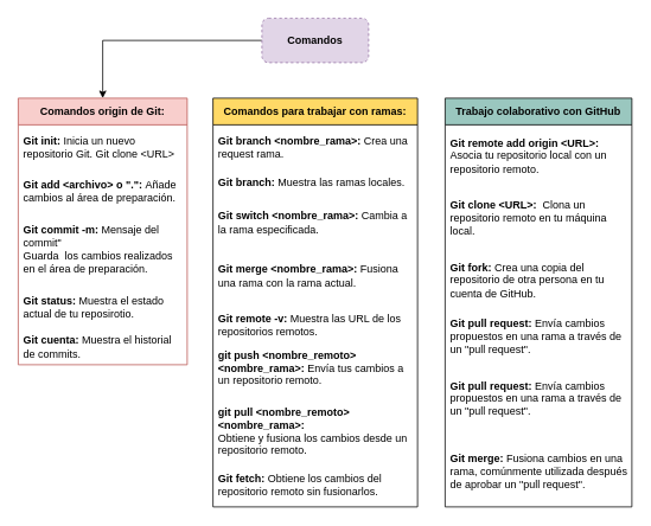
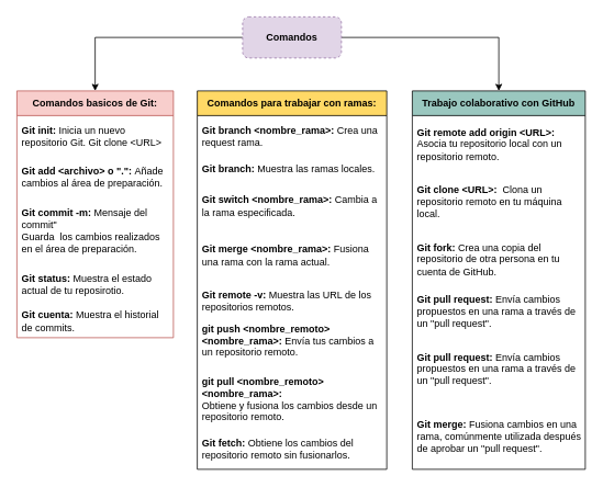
  <mxCell id="0" />
  <mxCell id="1" parent="0" />
+ <mxCell id="2" style="edgeStyle=orthogonalEdgeStyle;rounded=0;orthogonalLoop=1;jettySize=auto;html=1;" edge="1" parent="1" source="4" target="20"><mxGeometry relative="1" as="geometry" /></mxCell>
  <mxCell id="3" style="edgeStyle=orthogonalEdgeStyle;rounded=0;orthogonalLoop=1;jettySize=auto;html=1;entryX=0.5;entryY=0;entryDx=0;entryDy=0;" edge="1" parent="1" source="4" target="5"><mxGeometry relative="1" as="geometry" /></mxCell>
  <mxCell id="4" value="&lt;b&gt;Comandos&lt;/b&gt;" style="rounded=1;whiteSpace=wrap;html=1;fillColor=#e1d5e7;strokeColor=#9673a6;dashed=1;" vertex="1" parent="1"><mxGeometry x="294" y="20" width="120" height="50" as="geometry" /></mxCell>
- <mxCell id="5" value="&lt;b&gt;Comandos origin de Git:&lt;/b&gt;" style="swimlane;fontStyle=0;childLayout=stackLayout;horizontal=1;startSize=30;horizontalStack=0;resizeParent=1;resizeParentMax=0;resizeLast=0;collapsible=1;marginBottom=0;whiteSpace=wrap;html=1;fillColor=#f8cecc;strokeColor=#b85450;" vertex="1" parent="1"><mxGeometry x="20" y="110" width="190" height="300" as="geometry" /></mxCell>
+ <mxCell id="5" value="&lt;b&gt;Comandos basicos de Git:&lt;/b&gt;" style="swimlane;fontStyle=0;childLayout=stackLayout;horizontal=1;startSize=30;horizontalStack=0;resizeParent=1;resizeParentMax=0;resizeLast=0;collapsible=1;marginBottom=0;whiteSpace=wrap;html=1;fillColor=#f8cecc;strokeColor=#b85450;" vertex="1" parent="1"><mxGeometry x="20" y="110" width="190" height="300" as="geometry" /></mxCell>
  <mxCell id="6" value="&lt;b&gt;Git init: &lt;/b&gt;Inicia un nuevo repositorio Git. Git clone &amp;lt;URL&amp;gt;" style="text;strokeColor=none;fillColor=none;align=left;verticalAlign=middle;spacingLeft=4;spacingRight=4;overflow=hidden;points=[[0,0.5],[1,0.5]];portConstraint=eastwest;rotatable=0;whiteSpace=wrap;html=1;" vertex="1" parent="5"><mxGeometry y="30" width="190" height="50" as="geometry" /></mxCell>
  <mxCell id="7" value="&lt;b&gt;Git add &amp;lt;archivo&amp;gt; o &quot;.&quot;: &lt;/b&gt;Añade cambios al área de preparación." style="text;strokeColor=none;fillColor=none;align=left;verticalAlign=middle;spacingLeft=4;spacingRight=4;overflow=hidden;points=[[0,0.5],[1,0.5]];portConstraint=eastwest;rotatable=0;whiteSpace=wrap;html=1;" vertex="1" parent="5"><mxGeometry y="80" width="190" height="50" as="geometry" /></mxCell>
  <mxCell id="8" value="&lt;b&gt;Git commit -m: &lt;/b&gt;Mensaje del commit&quot;&lt;br&gt;Guarda&amp;nbsp; los cambios realizados en el área de preparación." style="text;strokeColor=none;fillColor=none;align=left;verticalAlign=middle;spacingLeft=4;spacingRight=4;overflow=hidden;points=[[0,0.5],[1,0.5]];portConstraint=eastwest;rotatable=0;whiteSpace=wrap;html=1;" vertex="1" parent="5"><mxGeometry y="130" width="190" height="80" as="geometry" /></mxCell>
  <mxCell id="9" value="&lt;b&gt;Git status: &lt;/b&gt;Muestra el estado actual de tu reposirotio." style="text;strokeColor=none;fillColor=none;align=left;verticalAlign=middle;spacingLeft=4;spacingRight=4;overflow=hidden;points=[[0,0.5],[1,0.5]];portConstraint=eastwest;rotatable=0;whiteSpace=wrap;html=1;" vertex="1" parent="5"><mxGeometry y="210" width="190" height="50" as="geometry" /></mxCell>
  <mxCell id="10" value="&lt;b&gt;Git cuenta: &lt;/b&gt;Muestra el historial de commits." style="text;strokeColor=none;fillColor=none;align=left;verticalAlign=middle;spacingLeft=4;spacingRight=4;overflow=hidden;points=[[0,0.5],[1,0.5]];portConstraint=eastwest;rotatable=0;whiteSpace=wrap;html=1;" vertex="1" parent="5"><mxGeometry y="260" width="190" height="40" as="geometry" /></mxCell>
  <mxCell id="11" value="&lt;b&gt;Comandos para trabajar con ramas:&lt;/b&gt;" style="swimlane;fontStyle=0;childLayout=stackLayout;horizontal=1;startSize=30;horizontalStack=0;resizeParent=1;resizeParentMax=0;resizeLast=0;collapsible=1;marginBottom=0;whiteSpace=wrap;html=1;fillColor=#FFD966;" vertex="1" parent="1"><mxGeometry x="239" y="110" width="230" height="460" as="geometry" /></mxCell>
  <mxCell id="12" value="&lt;div&gt;&lt;b&gt;Git branch &amp;lt;nombre_rama&amp;gt;:&lt;/b&gt;&amp;nbsp;&lt;span style=&quot;background-color: initial;&quot;&gt;Crea una request rama.&lt;/span&gt;&lt;/div&gt;" style="text;strokeColor=none;fillColor=none;align=left;verticalAlign=middle;spacingLeft=4;spacingRight=4;overflow=hidden;points=[[0,0.5],[1,0.5]];portConstraint=eastwest;rotatable=0;whiteSpace=wrap;html=1;" vertex="1" parent="11"><mxGeometry y="30" width="230" height="50" as="geometry" /></mxCell>
  <mxCell id="13" value="&lt;b&gt;Git branch: &lt;/b&gt;Muestra las ramas locales." style="text;strokeColor=none;fillColor=none;align=left;verticalAlign=middle;spacingLeft=4;spacingRight=4;overflow=hidden;points=[[0,0.5],[1,0.5]];portConstraint=eastwest;rotatable=0;whiteSpace=wrap;html=1;" vertex="1" parent="11"><mxGeometry y="80" width="230" height="30" as="geometry" /></mxCell>
  <mxCell id="14" value="&lt;b&gt;Git switch &amp;lt;nombre_rama&amp;gt;: &lt;/b&gt;Cambia a la rama especificada.&lt;b&gt;&amp;nbsp;&lt;/b&gt;" style="text;strokeColor=none;fillColor=none;align=left;verticalAlign=middle;spacingLeft=4;spacingRight=4;overflow=hidden;points=[[0,0.5],[1,0.5]];portConstraint=eastwest;rotatable=0;whiteSpace=wrap;html=1;" vertex="1" parent="11"><mxGeometry y="110" width="230" height="60" as="geometry" /></mxCell>
  <mxCell id="15" value="&lt;b&gt;Git merge &amp;lt;nombre_rama&amp;gt;: &lt;/b&gt;Fusiona una rama con la rama actual." style="text;strokeColor=none;fillColor=none;align=left;verticalAlign=middle;spacingLeft=4;spacingRight=4;overflow=hidden;points=[[0,0.5],[1,0.5]];portConstraint=eastwest;rotatable=0;whiteSpace=wrap;html=1;" vertex="1" parent="11"><mxGeometry y="170" width="230" height="60" as="geometry" /></mxCell>
  <mxCell id="16" value="&lt;b&gt;Git remote -v:&amp;nbsp;&lt;/b&gt;Muestra las URL de los repositorios remotos." style="text;strokeColor=none;fillColor=none;align=left;verticalAlign=middle;spacingLeft=4;spacingRight=4;overflow=hidden;points=[[0,0.5],[1,0.5]];portConstraint=eastwest;rotatable=0;whiteSpace=wrap;html=1;" vertex="1" parent="11"><mxGeometry y="230" width="230" height="50" as="geometry" /></mxCell>
  <mxCell id="17" value="&lt;div&gt;&lt;b&gt;git push &amp;lt;nombre_remoto&amp;gt; &amp;lt;nombre_rama&amp;gt;:&amp;nbsp;&lt;/b&gt;&lt;span style=&quot;background-color: initial;&quot;&gt;Envía tus cambios a un repositorio remoto.&lt;/span&gt;&lt;/div&gt;&lt;div&gt;&lt;br&gt;&lt;/div&gt;" style="text;strokeColor=none;fillColor=none;align=left;verticalAlign=middle;spacingLeft=4;spacingRight=4;overflow=hidden;points=[[0,0.5],[1,0.5]];portConstraint=eastwest;rotatable=0;whiteSpace=wrap;html=1;" vertex="1" parent="11"><mxGeometry y="280" width="230" height="60" as="geometry" /></mxCell>
  <mxCell id="18" value="&lt;div&gt;&lt;b&gt;git pull &amp;lt;nombre_remoto&amp;gt; &amp;lt;nombre_rama&amp;gt;:&lt;/b&gt;&lt;/div&gt;&lt;div&gt;Obtiene y fusiona los cambios desde un repositorio remoto.&lt;/div&gt;" style="text;strokeColor=none;fillColor=none;align=left;verticalAlign=middle;spacingLeft=4;spacingRight=4;overflow=hidden;points=[[0,0.5],[1,0.5]];portConstraint=eastwest;rotatable=0;whiteSpace=wrap;html=1;" vertex="1" parent="11"><mxGeometry y="340" width="230" height="70" as="geometry" /></mxCell>
  <mxCell id="19" value="&lt;div&gt;&lt;div&gt;&lt;b&gt;Git fetch:&amp;nbsp;&lt;/b&gt;&lt;span style=&quot;background-color: initial;&quot;&gt;Obtiene los cambios del repositorio remoto sin fusionarlos.&lt;/span&gt;&lt;/div&gt;&lt;/div&gt;" style="text;strokeColor=none;fillColor=none;align=left;verticalAlign=middle;spacingLeft=4;spacingRight=4;overflow=hidden;points=[[0,0.5],[1,0.5]];portConstraint=eastwest;rotatable=0;whiteSpace=wrap;html=1;" vertex="1" parent="11"><mxGeometry y="410" width="230" height="50" as="geometry" /></mxCell>
  <mxCell id="20" value="&lt;b&gt;Trabajo colaborativo con GitHub&lt;/b&gt;" style="swimlane;fontStyle=0;childLayout=stackLayout;horizontal=1;startSize=30;horizontalStack=0;resizeParent=1;resizeParentMax=0;resizeLast=0;collapsible=1;marginBottom=0;whiteSpace=wrap;html=1;fillColor=#9AC7BF;" vertex="1" parent="1"><mxGeometry x="500" y="110" width="210" height="460" as="geometry" /></mxCell>
  <mxCell id="21" value="&lt;b&gt;Git remote add origin &amp;lt;URL&amp;gt;: &lt;/b&gt;Asocia tu repositorio local con un repositorio remoto." style="text;strokeColor=none;fillColor=none;align=left;verticalAlign=middle;spacingLeft=4;spacingRight=4;overflow=hidden;points=[[0,0.5],[1,0.5]];portConstraint=eastwest;rotatable=0;whiteSpace=wrap;html=1;" vertex="1" parent="20"><mxGeometry y="30" width="210" height="70" as="geometry" /></mxCell>
  <mxCell id="22" value="&lt;b&gt;Git clone &amp;lt;URL&amp;gt;:&amp;nbsp;&lt;/b&gt;&amp;nbsp;Clona un repositorio remoto en tu máquina local." style="text;strokeColor=none;fillColor=none;align=left;verticalAlign=middle;spacingLeft=4;spacingRight=4;overflow=hidden;points=[[0,0.5],[1,0.5]];portConstraint=eastwest;rotatable=0;whiteSpace=wrap;html=1;" vertex="1" parent="20"><mxGeometry y="100" width="210" height="70" as="geometry" /></mxCell>
  <mxCell id="23" value="&lt;div&gt;&lt;b&gt;Git fork:&amp;nbsp;&lt;/b&gt;&lt;span style=&quot;background-color: initial;&quot;&gt;Crea una copia del repositorio de otra persona en tu cuenta de GitHub.&lt;/span&gt;&lt;/div&gt;" style="text;strokeColor=none;fillColor=none;align=left;verticalAlign=middle;spacingLeft=4;spacingRight=4;overflow=hidden;points=[[0,0.5],[1,0.5]];portConstraint=eastwest;rotatable=0;whiteSpace=wrap;html=1;" vertex="1" parent="20"><mxGeometry y="170" width="210" height="70" as="geometry" /></mxCell>
  <mxCell id="24" value="&lt;div&gt;&lt;b&gt;Git pull request:&amp;nbsp;&lt;/b&gt;&lt;span style=&quot;background-color: initial;&quot;&gt;Envía cambios propuestos en una rama a través de un &quot;pull request&quot;.&lt;/span&gt;&lt;/div&gt;&lt;div&gt;&lt;br&gt;&lt;/div&gt;" style="text;strokeColor=none;fillColor=none;align=left;verticalAlign=middle;spacingLeft=4;spacingRight=4;overflow=hidden;points=[[0,0.5],[1,0.5]];portConstraint=eastwest;rotatable=0;whiteSpace=wrap;html=1;" vertex="1" parent="20"><mxGeometry y="240" width="210" height="70" as="geometry" /></mxCell>
  <mxCell id="25" value="&lt;div&gt;&lt;b&gt;Git pull request:&amp;nbsp;&lt;/b&gt;&lt;span style=&quot;background-color: initial;&quot;&gt;Envía cambios propuestos en una rama a través de un &quot;pull request&quot;.&lt;/span&gt;&lt;/div&gt;&lt;div&gt;&lt;br&gt;&lt;/div&gt;" style="text;strokeColor=none;fillColor=none;align=left;verticalAlign=middle;spacingLeft=4;spacingRight=4;overflow=hidden;points=[[0,0.5],[1,0.5]];portConstraint=eastwest;rotatable=0;whiteSpace=wrap;html=1;" vertex="1" parent="20"><mxGeometry y="310" width="210" height="70" as="geometry" /></mxCell>
  <mxCell id="26" value="&lt;div&gt;&lt;b&gt;Git merge:&lt;/b&gt;&amp;nbsp;&lt;span style=&quot;background-color: initial;&quot;&gt;Fusiona cambios en una rama, comúnmente utilizada después de aprobar un &quot;pull request&quot;.&lt;/span&gt;&lt;/div&gt;" style="text;strokeColor=none;fillColor=none;align=left;verticalAlign=middle;spacingLeft=4;spacingRight=4;overflow=hidden;points=[[0,0.5],[1,0.5]];portConstraint=eastwest;rotatable=0;whiteSpace=wrap;html=1;" vertex="1" parent="20"><mxGeometry y="380" width="210" height="80" as="geometry" /></mxCell>
